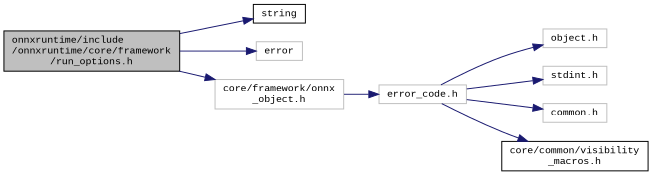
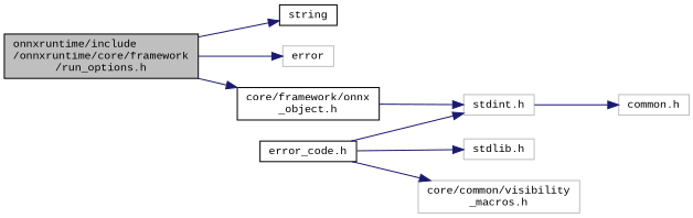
  digraph {
    fontname="Liberation Mono"
    rankdir=LR
    node [color=black fillcolor=white fontname="Liberation Mono" fontsize=10 shape=record style=filled]
    edge [color=midnightblue fontname="Liberation Mono" fontsize=10 labelfontname=Helvetica labelfontsize=10 style=solid]
    n1 [fillcolor=grey75 fontcolor=black height=0.2 label="onnxruntime/include\l/onnxruntime/core/framework\l/run_options.h" width=0.4]
    n2 [height=0.2 label=string width=0.4]
    n3 [color=grey75 height=0.2 label=error width=0.4]
-   n4 [color=grey75 height=0.2 label="core/framework/onnx\l_object.h" width=0.4]
-   n5 [color=grey75 height=0.2 label="error_code.h" width=0.4]
-   n6 [color=grey75 height=0.2 label="object.h" width=0.4]
+   n4 [height=0.2 label="core/framework/onnx\l_object.h" width=0.4]
+   n5 [height=0.2 label="error_code.h" width=0.4]
+   n6 [color=grey75 height=0.2 label="stdlib.h" width=0.4]
    n7 [color=grey75 height=0.2 label="stdint.h" width=0.4]
    n8 [color=grey75 height=0.2 label="common.h" width=0.4]
-   n9 [height=0.2 label="core/common/visibility\l_macros.h" width=0.4]
+   n9 [color=grey75 height=0.2 label="core/common/visibility\l_macros.h" width=0.4]
    n1 -> n2
    n1 -> n3
    n1 -> n4
-   n4 -> n5
+   n4 -> n7
    n5 -> n6
    n5 -> n7
-   n5 -> n8
+   n7 -> n8
    n5 -> n9
  }
